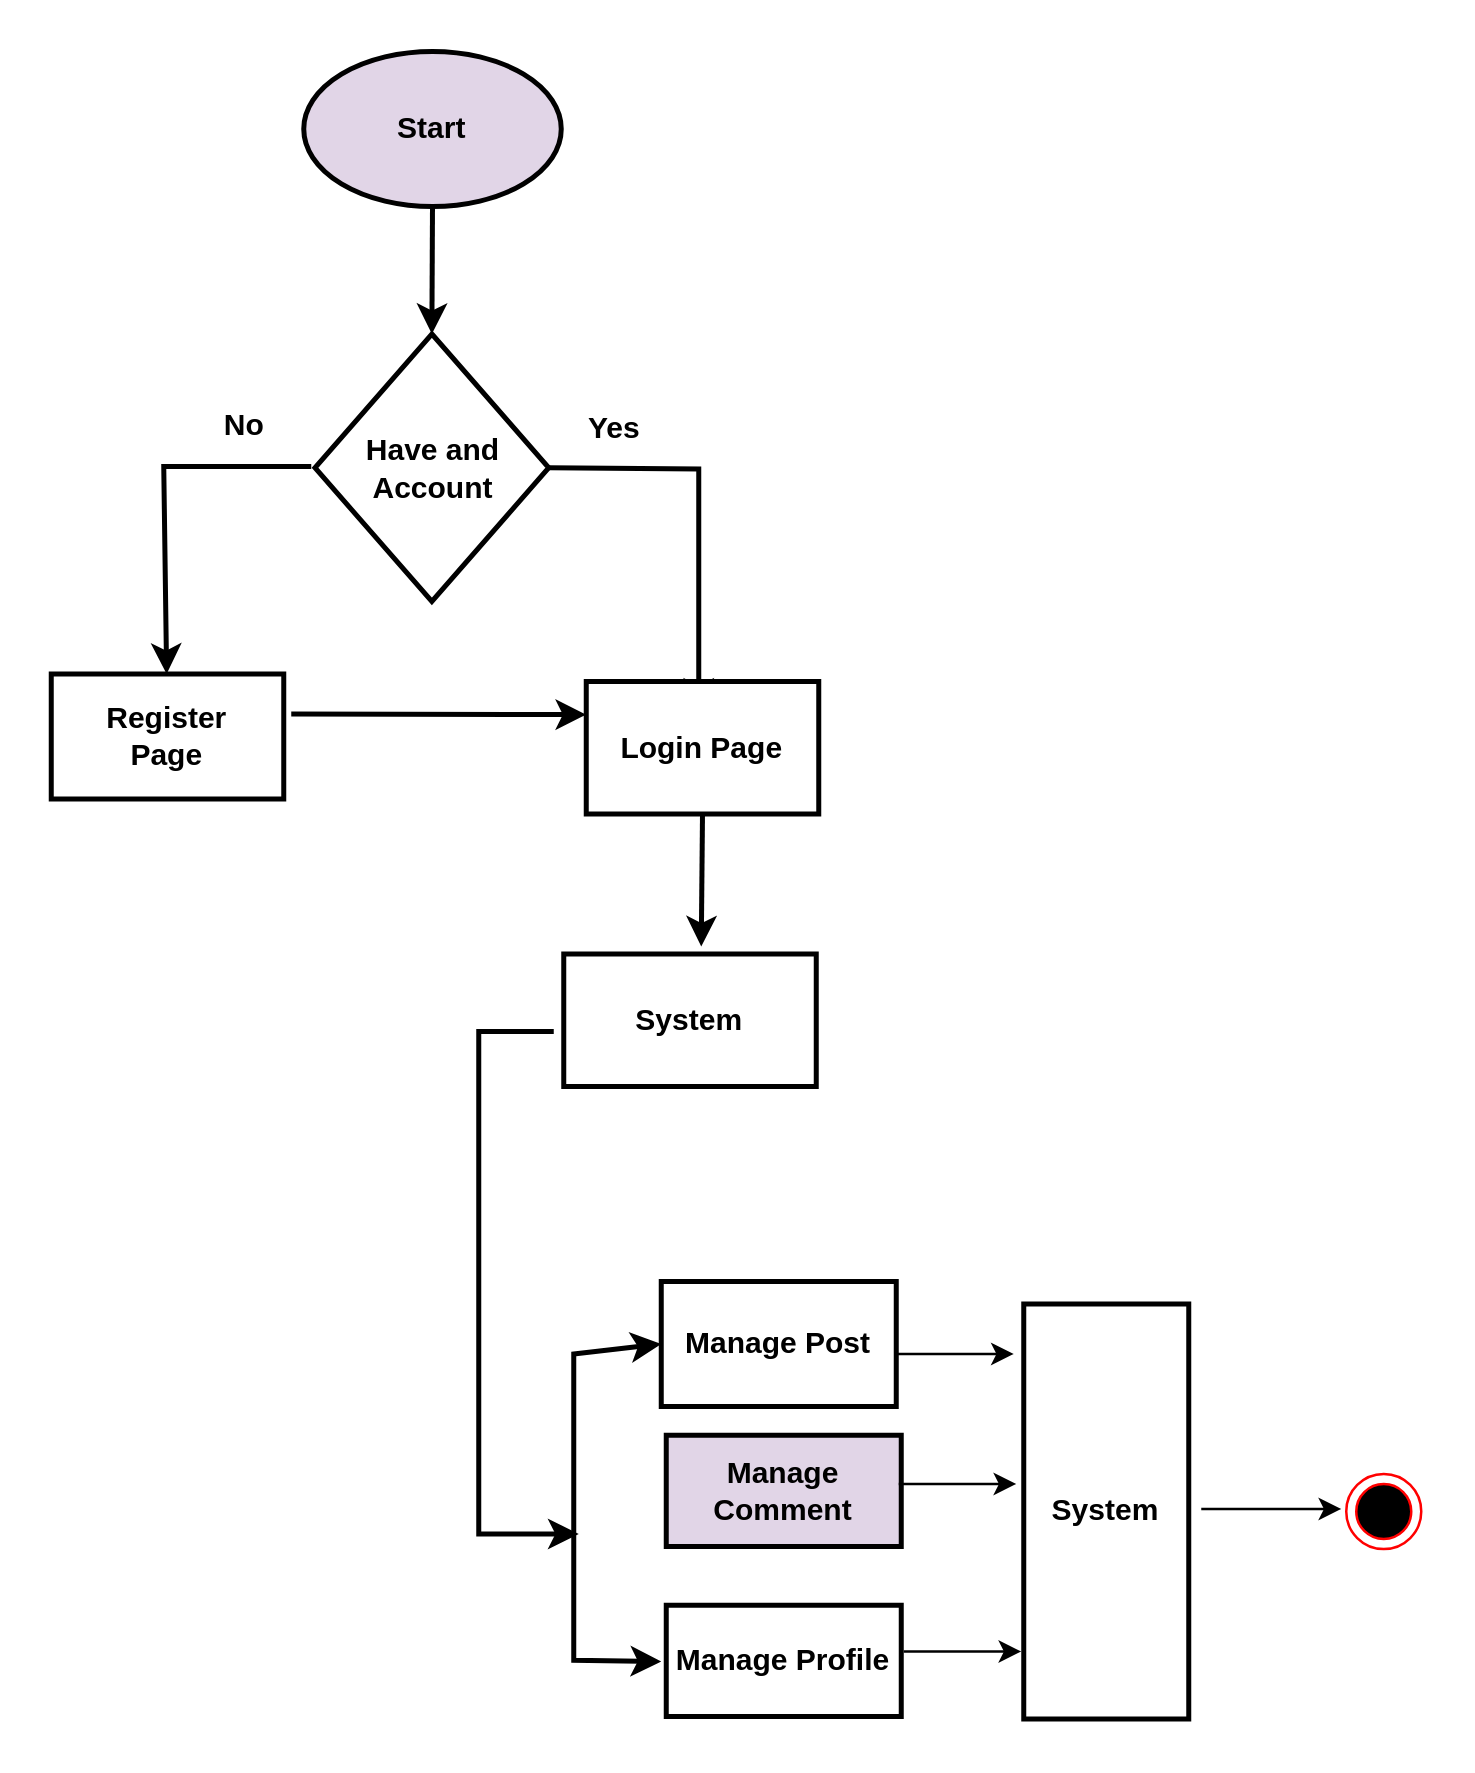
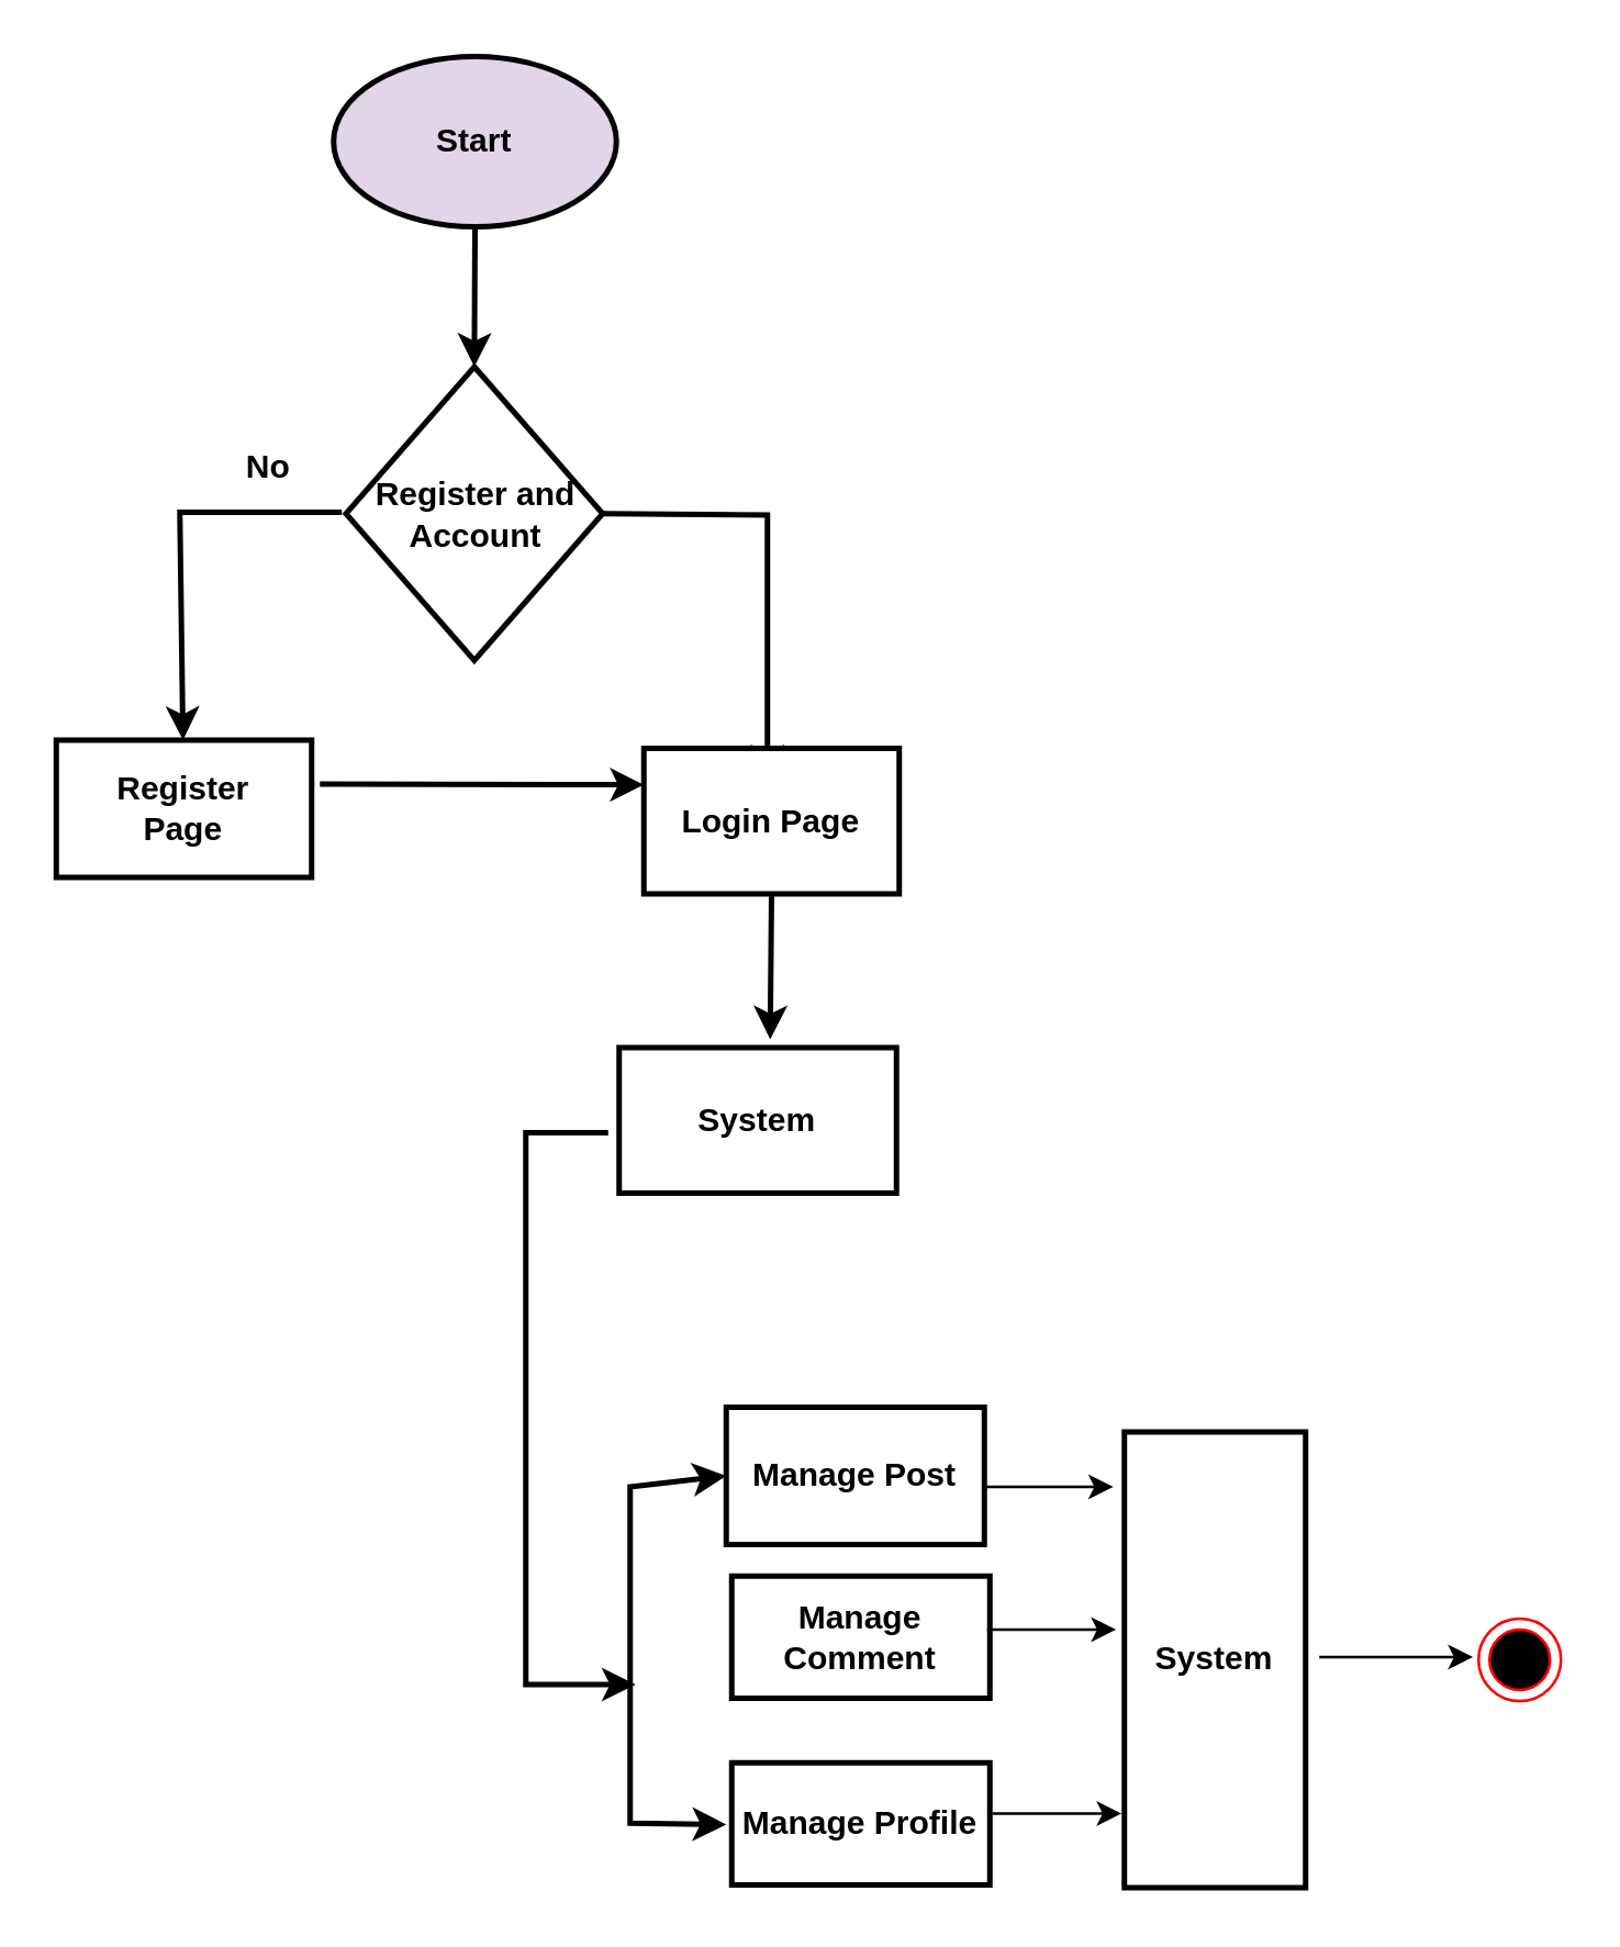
  <mxCell id="0" />
  <mxCell id="1" parent="0" />
  <mxCell id="2" value="Start" style="ellipse;whiteSpace=wrap;html=1;fontStyle=1;strokeWidth=2;fillColor=#e1d5e7;" parent="1" vertex="1"><mxGeometry x="121" y="20" width="103" height="62" as="geometry" /></mxCell>
- <mxCell id="3" value="Have and Account" style="rhombus;whiteSpace=wrap;html=1;fontStyle=1;strokeWidth=2;" parent="1" vertex="1"><mxGeometry x="125.5" y="133" width="93.5" height="107" as="geometry" /></mxCell>
+ <mxCell id="3" value="Register and Account" style="rhombus;whiteSpace=wrap;html=1;fontStyle=1;strokeWidth=2;" parent="1" vertex="1"><mxGeometry x="125.5" y="133" width="93.5" height="107" as="geometry" /></mxCell>
  <mxCell id="4" value="" style="endArrow=classic;html=1;rounded=0;exitX=0.5;exitY=1;exitDx=0;exitDy=0;entryX=0.5;entryY=0;entryDx=0;entryDy=0;fontStyle=1;strokeWidth=2;" parent="1" source="2" target="3" edge="1"><mxGeometry width="50" height="50" relative="1" as="geometry"><mxPoint x="263" y="311" as="sourcePoint" /><mxPoint x="313" y="261" as="targetPoint" /></mxGeometry></mxCell>
  <mxCell id="5" value="" style="endArrow=classic;html=1;rounded=0;fontStyle=1;strokeWidth=2;" parent="1" target="9" edge="1"><mxGeometry width="50" height="50" relative="1" as="geometry"><mxPoint x="124" y="186" as="sourcePoint" /><mxPoint x="65" y="259" as="targetPoint" /><Array as="points"><mxPoint x="65" y="186" /></Array></mxGeometry></mxCell>
  <mxCell id="6" value="No" style="text;html=1;align=center;verticalAlign=middle;resizable=0;points=[];autosize=1;strokeColor=none;fillColor=none;fontStyle=1;strokeWidth=2;" parent="1" vertex="1"><mxGeometry x="80" y="157" width="34" height="26" as="geometry" /></mxCell>
  <mxCell id="7" value="" style="endArrow=classic;html=1;rounded=0;exitX=1;exitY=0.5;exitDx=0;exitDy=0;fontStyle=1;strokeWidth=2;" parent="1" source="3" edge="1"><mxGeometry width="50" height="50" relative="1" as="geometry"><mxPoint x="267" y="166" as="sourcePoint" /><mxPoint x="279" y="283" as="targetPoint" /><Array as="points"><mxPoint x="279" y="187" /></Array></mxGeometry></mxCell>
- <mxCell id="8" value="Yes" style="text;html=1;align=center;verticalAlign=middle;resizable=0;points=[];autosize=1;strokeColor=none;fillColor=none;fontStyle=1;strokeWidth=2;" parent="1" vertex="1"><mxGeometry x="225" y="158" width="39" height="26" as="geometry" /></mxCell>
  <mxCell id="9" value="Register&lt;br&gt;Page" style="rounded=0;whiteSpace=wrap;html=1;fontStyle=1;strokeWidth=2;" parent="1" vertex="1"><mxGeometry x="20" y="269" width="93" height="50" as="geometry" /></mxCell>
  <mxCell id="10" value="Login Page" style="rounded=0;whiteSpace=wrap;html=1;fontStyle=1;strokeWidth=2;" parent="1" vertex="1"><mxGeometry x="234" y="272" width="93" height="53" as="geometry" /></mxCell>
  <mxCell id="11" value="" style="endArrow=classic;html=1;rounded=0;entryX=0;entryY=0.25;entryDx=0;entryDy=0;fontStyle=1;strokeWidth=2;" parent="1" target="10" edge="1"><mxGeometry width="50" height="50" relative="1" as="geometry"><mxPoint x="116" y="285" as="sourcePoint" /><mxPoint x="235" y="299" as="targetPoint" /></mxGeometry></mxCell>
  <mxCell id="12" value="" style="endArrow=classic;html=1;rounded=0;entryX=0.5;entryY=0;entryDx=0;entryDy=0;exitX=0.5;exitY=1;exitDx=0;exitDy=0;fontStyle=1;strokeWidth=2;" parent="1" source="10" edge="1"><mxGeometry width="50" height="50" relative="1" as="geometry"><mxPoint x="263" y="295" as="sourcePoint" /><mxPoint x="280" y="378" as="targetPoint" /></mxGeometry></mxCell>
  <mxCell id="13" value="System" style="rounded=0;whiteSpace=wrap;html=1;fontStyle=1;strokeWidth=2;" parent="1" vertex="1"><mxGeometry x="225" y="381" width="101" height="53" as="geometry" /></mxCell>
  <mxCell id="14" value="" style="endArrow=classic;startArrow=classic;html=1;rounded=0;fontStyle=1;strokeWidth=2;entryX=0;entryY=0.5;entryDx=0;entryDy=0;" parent="1" target="15" edge="1"><mxGeometry width="50" height="50" relative="1" as="geometry"><mxPoint x="264" y="664" as="sourcePoint" /><mxPoint x="268" y="545" as="targetPoint" /><Array as="points"><mxPoint x="229" y="663.5" /><mxPoint x="229" y="541" /></Array></mxGeometry></mxCell>
  <mxCell id="15" value="Manage Post" style="rounded=0;whiteSpace=wrap;html=1;fontStyle=1;strokeWidth=2;" parent="1" vertex="1"><mxGeometry x="264" y="512" width="94" height="50" as="geometry" /></mxCell>
- <mxCell id="16" value="Manage Comment" style="rounded=0;whiteSpace=wrap;html=1;fontStyle=1;strokeWidth=2;fillColor=#e1d5e7;" parent="1" vertex="1"><mxGeometry x="266" y="573.5" width="94" height="44.5" as="geometry" /></mxCell>
+ <mxCell id="16" value="Manage Comment" style="rounded=0;whiteSpace=wrap;html=1;fontStyle=1;strokeWidth=2;" parent="1" vertex="1"><mxGeometry x="266" y="573.5" width="94" height="44.5" as="geometry" /></mxCell>
  <mxCell id="17" value="Manage Profile" style="rounded=0;whiteSpace=wrap;html=1;fontStyle=1;strokeWidth=2;" parent="1" vertex="1"><mxGeometry x="266" y="641.5" width="94" height="44.5" as="geometry" /></mxCell>
  <mxCell id="18" value="" style="endArrow=classic;html=1;rounded=0;fontStyle=1;strokeWidth=2;" parent="1" edge="1"><mxGeometry width="50" height="50" relative="1" as="geometry"><mxPoint x="221" y="412" as="sourcePoint" /><mxPoint x="231" y="613" as="targetPoint" /><Array as="points"><mxPoint x="191" y="412" /><mxPoint x="191" y="613" /></Array></mxGeometry></mxCell>
  <mxCell id="19" value="System" style="rounded=0;whiteSpace=wrap;html=1;fontStyle=1;strokeWidth=2;" vertex="1" parent="1"><mxGeometry x="409" y="521" width="66" height="166" as="geometry" /></mxCell>
  <mxCell id="20" value="" style="endArrow=classic;html=1;rounded=0;" edge="1" parent="1"><mxGeometry width="50" height="50" relative="1" as="geometry"><mxPoint x="358" y="541" as="sourcePoint" /><mxPoint x="405" y="541" as="targetPoint" /></mxGeometry></mxCell>
  <mxCell id="21" value="" style="endArrow=classic;html=1;rounded=0;" edge="1" parent="1"><mxGeometry width="50" height="50" relative="1" as="geometry"><mxPoint x="359" y="593" as="sourcePoint" /><mxPoint x="406" y="593" as="targetPoint" /></mxGeometry></mxCell>
  <mxCell id="22" value="" style="endArrow=classic;html=1;rounded=0;" edge="1" parent="1"><mxGeometry width="50" height="50" relative="1" as="geometry"><mxPoint x="361" y="660" as="sourcePoint" /><mxPoint x="408" y="660" as="targetPoint" /></mxGeometry></mxCell>
  <mxCell id="23" value="" style="endArrow=classic;html=1;rounded=0;" edge="1" parent="1"><mxGeometry width="50" height="50" relative="1" as="geometry"><mxPoint x="480" y="603" as="sourcePoint" /><mxPoint x="536" y="603" as="targetPoint" /></mxGeometry></mxCell>
  <mxCell id="24" value="" style="ellipse;html=1;shape=endState;fillColor=#000000;strokeColor=#ff0000;" vertex="1" parent="1"><mxGeometry x="538" y="589" width="30" height="30" as="geometry" /></mxCell>
